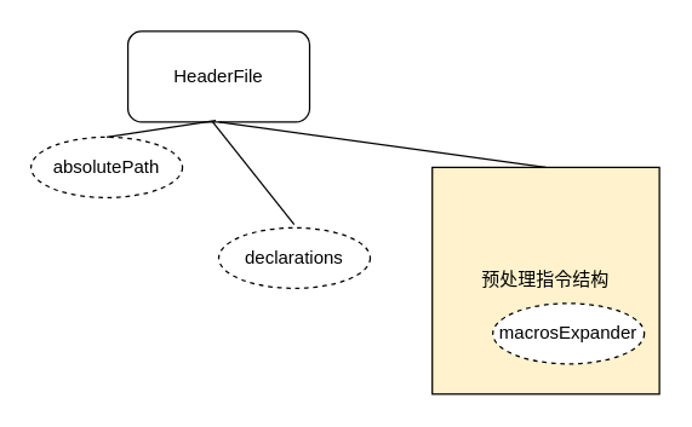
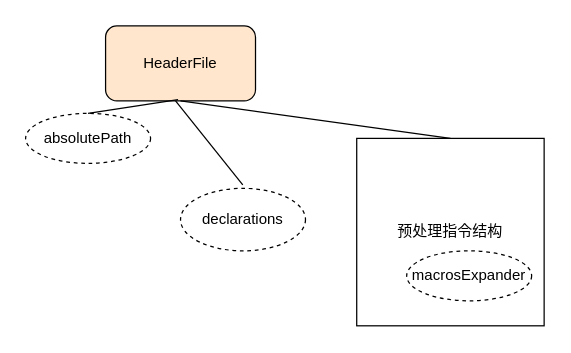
  <mxCell id="0" />
  <mxCell id="1" parent="0" />
- <mxCell id="2" value="预处理指令结构" style="whiteSpace=wrap;html=1;aspect=fixed;fillColor=#fff2cc;" vertex="1" parent="1"><mxGeometry x="285" y="110" width="150" height="150" as="geometry" /></mxCell>
- <mxCell id="3" value="HeaderFile" style="rounded=1;whiteSpace=wrap;html=1;" vertex="1" parent="1"><mxGeometry x="84" y="20" width="120" height="60" as="geometry" /></mxCell>
- <mxCell id="4" value="declarations" style="ellipse;whiteSpace=wrap;html=1;align=center;dashed=1;" vertex="1" parent="1"><mxGeometry x="144" y="150" width="100" height="40" as="geometry" /></mxCell>
+ <mxCell id="2" value="预处理指令结构" style="whiteSpace=wrap;html=1;aspect=fixed;" vertex="1" parent="1"><mxGeometry x="285" y="110" width="150" height="150" as="geometry" /></mxCell>
+ <mxCell id="3" value="HeaderFile" style="rounded=1;whiteSpace=wrap;html=1;fillColor=#ffe6cc;" vertex="1" parent="1"><mxGeometry x="84" y="20" width="120" height="60" as="geometry" /></mxCell>
+ <mxCell id="4" value="declarations" style="ellipse;whiteSpace=wrap;html=1;align=center;dashed=1;" vertex="1" parent="1"><mxGeometry x="144" y="150" width="100" height="50" as="geometry" /></mxCell>
  <mxCell id="5" value="absolutePath" style="ellipse;whiteSpace=wrap;html=1;align=center;dashed=1;" vertex="1" parent="1"><mxGeometry x="20" y="90" width="100" height="40" as="geometry" /></mxCell>
  <mxCell id="6" value="macrosExpander" style="ellipse;whiteSpace=wrap;html=1;align=center;dashed=1;" vertex="1" parent="1"><mxGeometry x="325" y="200" width="100" height="40" as="geometry" /></mxCell>
  <mxCell id="7" value="" style="endArrow=none;html=1;rounded=0;exitX=0.5;exitY=0;exitDx=0;exitDy=0;" edge="1" parent="1" source="5"><mxGeometry relative="1" as="geometry"><mxPoint x="30" y="120" as="sourcePoint" /><mxPoint x="142" y="79" as="targetPoint" /></mxGeometry></mxCell>
  <mxCell id="8" value="" style="endArrow=none;html=1;rounded=0;entryX=0.498;entryY=-0.055;entryDx=0;entryDy=0;entryPerimeter=0;" edge="1" parent="1" target="4"><mxGeometry relative="1" as="geometry"><mxPoint x="140" y="80" as="sourcePoint" /><mxPoint x="310" y="130" as="targetPoint" /></mxGeometry></mxCell>
  <mxCell id="9" value="" style="endArrow=none;html=1;rounded=0;entryX=0.5;entryY=0;entryDx=0;entryDy=0;" edge="1" parent="1" target="2"><mxGeometry relative="1" as="geometry"><mxPoint x="144" y="80" as="sourcePoint" /><mxPoint x="294" y="100" as="targetPoint" /></mxGeometry></mxCell>
